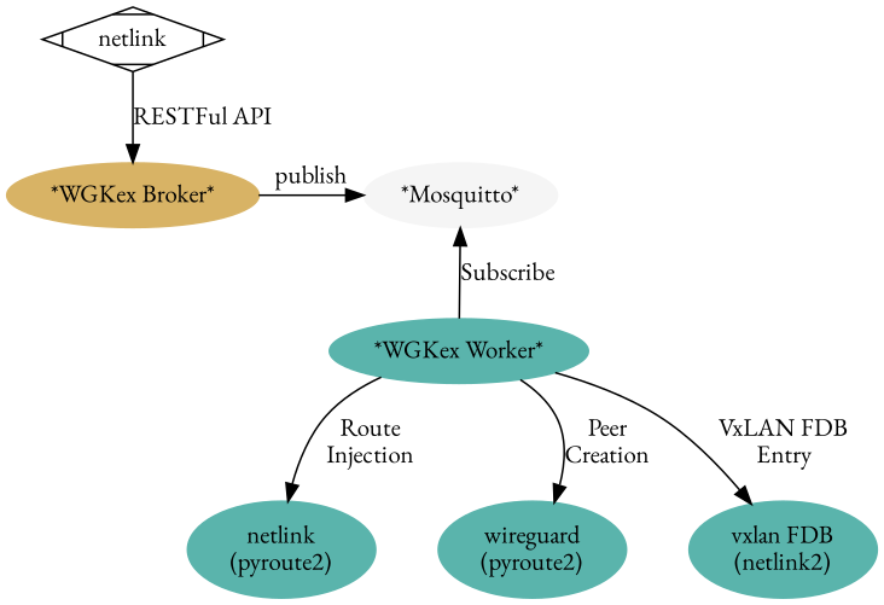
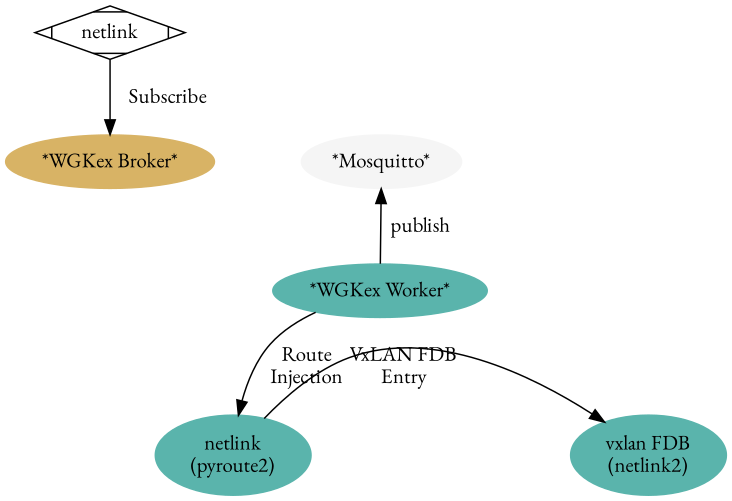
  digraph {
    fontname="EB Garamond"
    node [color="#5ab4ac" fontname="EB Garamond" style=filled]
    edge [fontname="EB Garamond"]
    n1 [color="#d8b365" label="*WGKex Broker*"]
    n2 [color="#f5f5f5" label="*Mosquitto*"]
    n3 [label="netlink\n(pyroute2)"]
-   n4 [label="wireguard\n(pyroute2)"]
    n5 [label="vxlan FDB\n(netlink2)"]
    n6 [label="*WGKex Worker*"]
    n7 [label=netlink shape=Mdiamond color="" style=""]
    subgraph sub_1 {
      rank=same
      n1
      n2
    }
    subgraph sub_2 {
      rank=same
      n3
-     n4
      n5
    }
    subgraph sub_3 {
      color=lightgrey
      fontsize=20
      style=dotted
      n1
    }
    subgraph sub_4 {
      color=blue
      fontsize=20
      style=dotted
      n2
    }
    subgraph sub_5 {
      color=blue
      fontsize=20
      label="*WGKEX Worker*"
      style=dotted
      n2
      n3
-     n4
      n5
      n6
    }
-   n1 -> n2 [label=publish]
    n2 -> n6 [style=invis]
-   n3 -> n4 [style=invis]
-   n4 -> n5 [style=invis]
-   n6 -> n2 [label=Subscribe]
+   n6 -> n2 [label=publish]
    n6 -> n3 [style=invis]
    n6 -> n3 [label="Route\nInjection"]
-   n6 -> n4 [label="Peer\nCreation"]
-   n6 -> n5 [label="VxLAN FDB\nEntry"]
-   n7 -> n1 [label="RESTFul API"]
+   n3 -> n5 [label="VxLAN FDB\nEntry"]
+   n7 -> n1 [label=Subscribe]
  }
